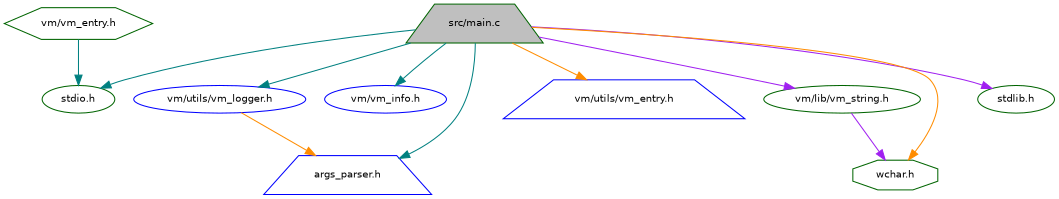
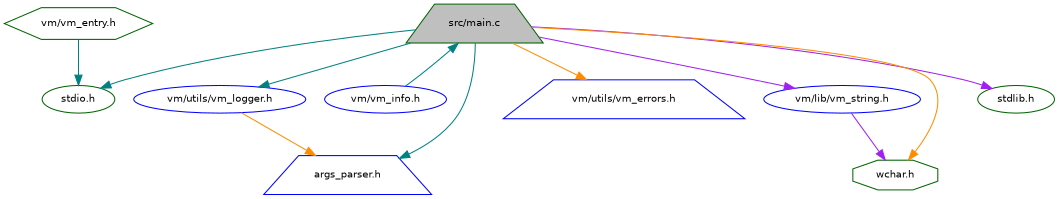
  digraph {
    node [color=darkgreen fillcolor=white fontname=Helvetica fontsize=10 shape=ellipse style=filled]
    edge [color=teal fontname=Helvetica fontsize=10 labelfontname=Helvetica labelfontsize=10 style=solid]
    n1 [fillcolor=grey75 fontcolor=black height=0.2 label="src/main.c" shape=trapezium width=0.4]
    n2 [height=0.2 label="stdio.h" width=0.4]
    n3 [height=0.2 label="stdlib.h" width=0.4]
    n4 [color=blue height=0.2 label="args_parser.h" shape=trapezium width=0.4]
    n5 [color=blue height=0.2 label="vm/vm_info.h" width=0.4]
-   n6 [height=0.2 label="vm/lib/vm_string.h" width=0.4]
-   n7 [color=blue height=0.2 label="vm/utils/vm_entry.h" shape=trapezium width=0.4]
+   n6 [color=blue height=0.2 label="vm/lib/vm_string.h" width=0.4]
+   n7 [color=blue height=0.2 label="vm/utils/vm_errors.h" shape=trapezium width=0.4]
    n8 [color=blue height=0.2 label="vm/utils/vm_logger.h" width=0.4]
    n9 [height=0.2 label="wchar.h" shape=octagon width=0.4]
    n10 [height=0.2 label="vm/vm_entry.h" shape=hexagon width=0.4]
    n1 -> n2
    n1 -> n3 [color=purple]
    n1 -> n4
-   n1 -> n5
+   n5 -> n1
    n1 -> n6 [color=purple]
    n1 -> n7 [color=darkorange]
    n1 -> n8
    n1 -> n9 [color=darkorange]
    n6 -> n9 [color=purple]
    n8 -> n4 [color=darkorange]
    n10 -> n2
  }
